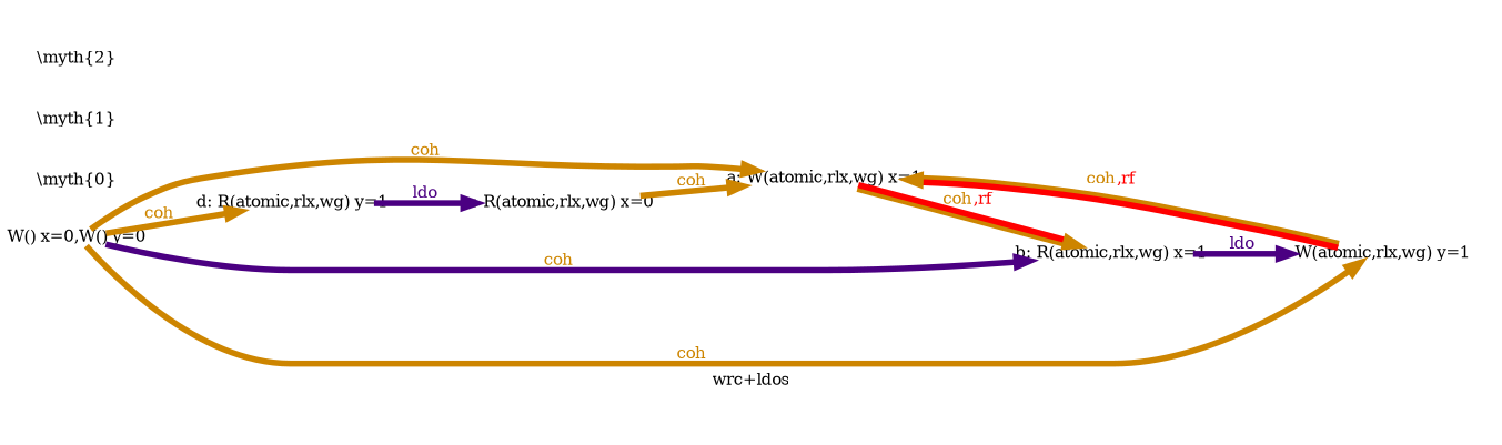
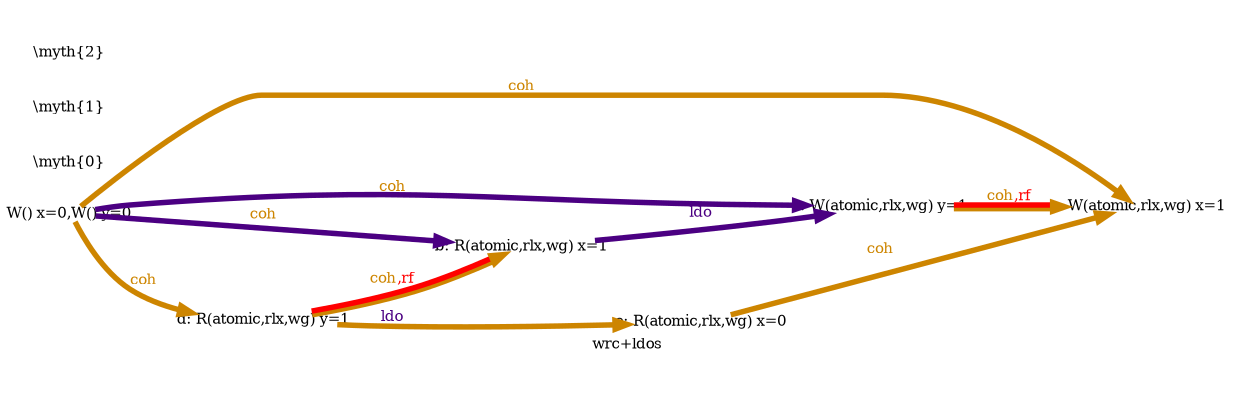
  digraph {
    fontsize=8
    label="wrc+ldos"
    rankdir=LR
    splines=spline
    node [fixedsize=true fontsize=8 shape=none]
    edge [arrowsize=0.666700 color=orange3 fontsize=8 penwidth=3.000000]
    n1 [height=0.111111 label="W() x=0,W() y=0" width=0.388889]
    n2 [height=0.111111 label="a: W(atomic,rlx,wg) x=1" width=1.111111]
    n3 [height=0.111111 label="b: R(atomic,rlx,wg) x=1" width=1.111111]
    n4 [height=0.111111 label="c: W(atomic,rlx,wg) y=1" width=1.111111]
    n5 [height=0.111111 label="d: R(atomic,rlx,wg) y=1" width=1.111111]
    n6 [height=0.111111 label="e: R(atomic,rlx,wg) x=0" width=1.111111]
    n7 [height=0.168750 label="\\myth{0}" width=0.414375]
    n8 [height=0.168750 label="\\myth{1}" width=0.414375]
    n9 [height=0.168750 label="\\myth{2}" width=0.414375]
    n1 -> n2 [label=<<font color="orange3">coh</font>>]
    n1 -> n3 [color=indigo label=<<font color="orange3">coh</font>>]
-   n1 -> n4 [label=<<font color="orange3">coh</font>>]
+   n1 -> n4 [color=indigo label=<<font color="orange3">coh</font>>]
    n1 -> n5 [label=<<font color="orange3">coh</font>>]
-   n2 -> n3 [color="orange3:red" label=<<font color="orange3">coh</font><font color="red">,rf</font>>]
+   n5 -> n3 [color="orange3:red" label=<<font color="orange3">coh</font><font color="red">,rf</font>>]
    n3 -> n4 [color=indigo label=<<font color="indigo">ldo</font>>]
    n4 -> n2 [color="orange3:red" label=<<font color="orange3">coh</font><font color="red">,rf</font>>]
-   n5 -> n6 [color=indigo label=<<font color="indigo">ldo</font>>]
+   n5 -> n6 [label=<<font color="indigo">ldo</font>>]
    n6 -> n2 [label=<<font color="orange3">coh</font>>]
  }
